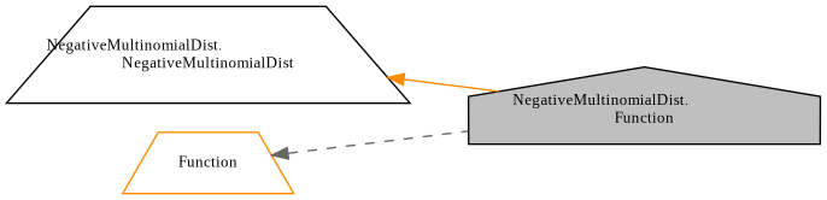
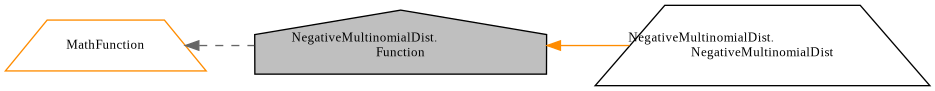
  digraph {
    fontname="Liberation Serif"
    rankdir=LR
    node [color=black fontname="Liberation Serif" fontsize=10 shape=trapezium]
    edge [dir=back fontname="Liberation Serif" fontsize=10 labelfontname=Helvetica labelfontsize=10]
    n1 [fillcolor=grey75 fontcolor=black height=0.2 label="NegativeMultinomialDist.\lFunction" shape=house style=filled width=0.4]
    n2 [height=0.2 label="NegativeMultinomialDist.\lNegativeMultinomialDist" width=0.4]
-   n3 [color=darkorange height=0.2 label=Function width=0.4]
-   n2 -> n1 [color=darkorange style=solid]
+   n3 [color=darkorange height=0.2 label=MathFunction width=0.4]
+   n1 -> n2 [color=darkorange style=solid]
    n3 -> n1 [color=gray40 style=dashed]
  }
